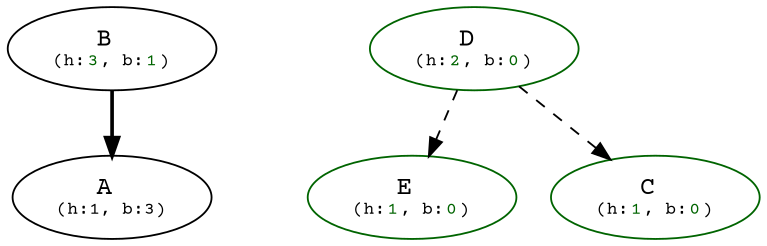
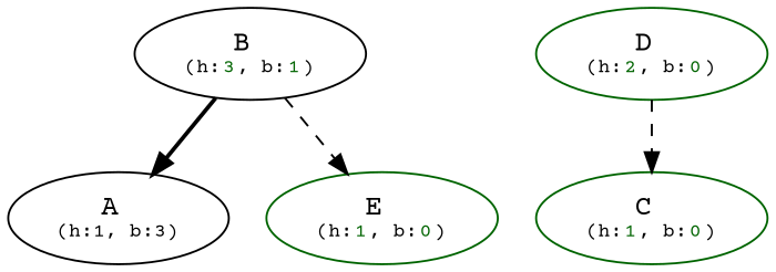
  digraph {
    fontname="Courier Prime"
    node [fontname="Courier Prime" color=darkgreen]
    edge [fontname="Courier Prime" style=dashed]
    n1 [label=<B <br/><font point-size="10">(h:<font color="darkgreen">3</font>, b:<font color="darkgreen">1</font>)</font>> color=""]
    n2 [label=<A <br/><font point-size="10">(h:1, b:3)</font>> color=""]
    n3 [label=<D <br/><font point-size="10">(h:<font color="darkgreen">2</font>, b:<font color="darkgreen">0</font>)</font>>]
    n4 [label=<E <br/><font point-size="10">(h:<font color="darkgreen">1</font>, b:<font color="darkgreen">0</font>)</font>>]
    n5 [label=<C <br/><font point-size="10">(h:<font color="darkgreen">1</font>, b:<font color="darkgreen">0</font>)</font>>]
    n1 -> n2 [style=bold]
-   n3 -> n4
+   n1 -> n4
    n3 -> n5
  }
